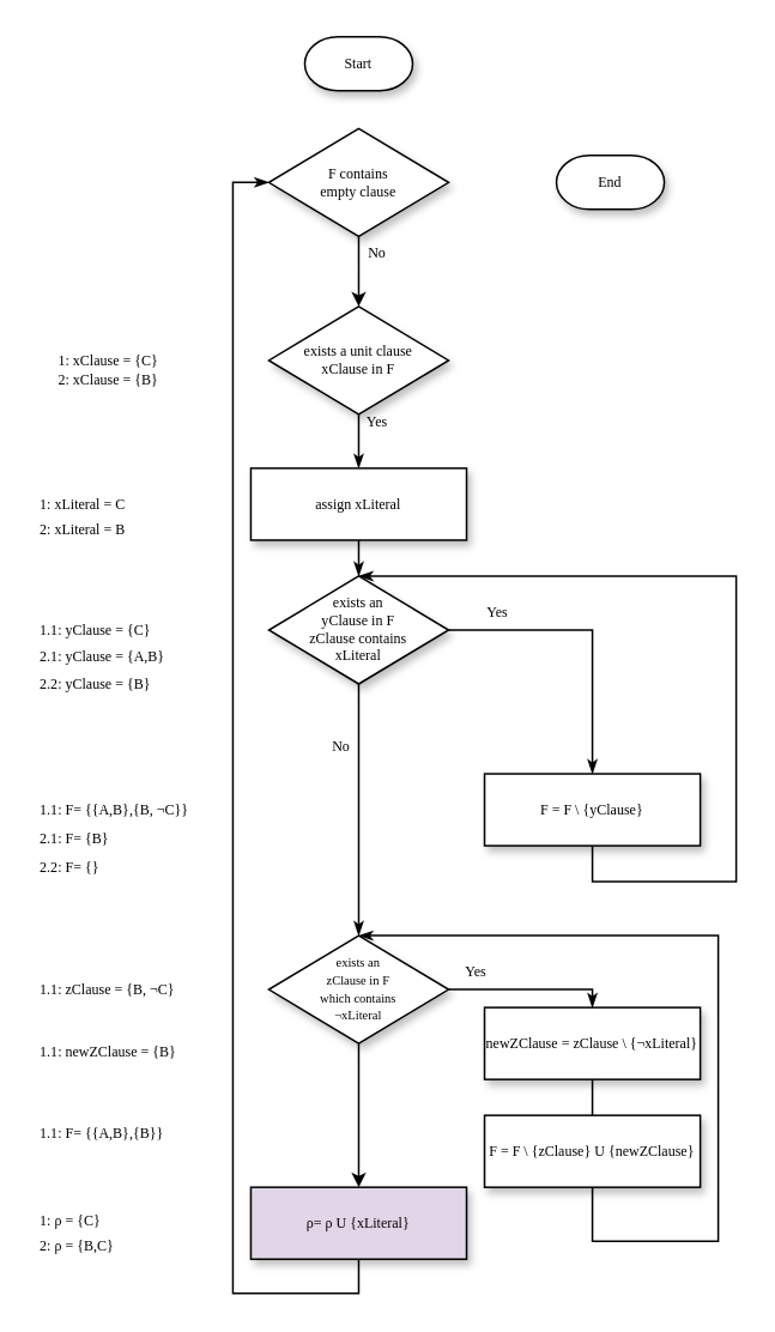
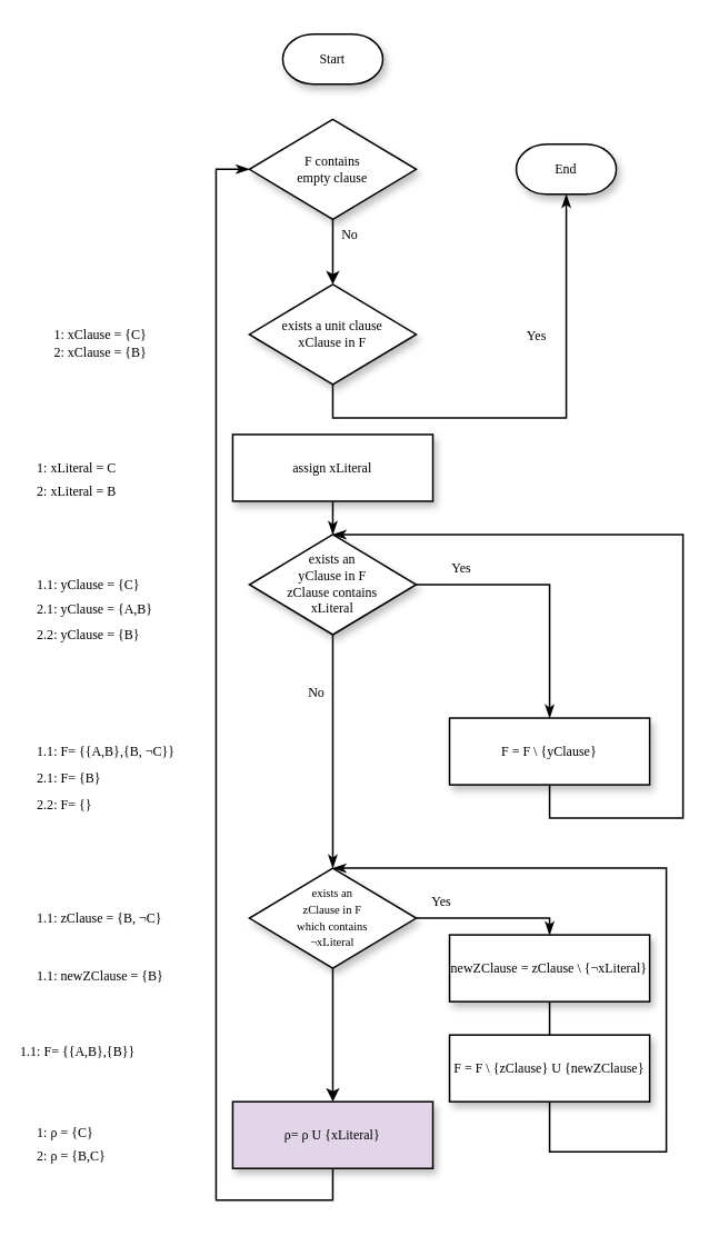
  <mxCell id="0" />
  <mxCell id="1" parent="0" />
  <mxCell id="2" value="No" style="edgeStyle=orthogonalEdgeStyle;rounded=0;orthogonalLoop=1;jettySize=auto;html=1;startSize=5;endSize=5;fontFamily=Verdana;fontSize=8;" edge="1" parent="1" source="3" target="13"><mxGeometry x="0.019" y="-14" relative="1" as="geometry"><mxPoint x="24" y="-10" as="offset" /></mxGeometry></mxCell>
  <mxCell id="3" value="F contains &lt;br&gt;empty clause" style="rhombus;whiteSpace=wrap;html=1;rounded=0;shadow=1;labelBackgroundColor=none;strokeWidth=1;fontFamily=Verdana;fontSize=8;align=center;" parent="1" vertex="1"><mxGeometry x="149" y="71" width="100" height="60" as="geometry" /></mxCell>
- <mxCell id="4" value="Yes" style="edgeStyle=orthogonalEdgeStyle;rounded=0;html=1;labelBackgroundColor=none;startSize=5;endArrow=classicThin;endFill=1;endSize=5;jettySize=auto;orthogonalLoop=1;strokeWidth=1;fontFamily=Verdana;fontSize=8;exitX=0.5;exitY=1;exitDx=0;exitDy=0;" parent="1" source="13" target="6" edge="1"><mxGeometry x="0.357" y="14" relative="1" as="geometry"><mxPoint x="239" y="230" as="sourcePoint" /><mxPoint x="-4" y="-10" as="offset" /></mxGeometry></mxCell>
+ <mxCell id="4" value="Yes" style="edgeStyle=orthogonalEdgeStyle;rounded=0;html=1;labelBackgroundColor=none;startSize=5;endArrow=classicThin;endFill=1;endSize=5;jettySize=auto;orthogonalLoop=1;strokeWidth=1;fontFamily=Verdana;fontSize=8;exitX=0.5;exitY=1;exitDx=0;exitDy=0;" parent="1" source="13" target="14" edge="1"><mxGeometry x="0.357" y="14" relative="1" as="geometry"><mxPoint x="239" y="230" as="sourcePoint" /><mxPoint x="-4" y="-10" as="offset" /></mxGeometry></mxCell>
  <mxCell id="5" style="edgeStyle=orthogonalEdgeStyle;rounded=0;html=1;labelBackgroundColor=none;startSize=5;endArrow=classicThin;endFill=1;endSize=5;jettySize=auto;orthogonalLoop=1;strokeWidth=1;fontFamily=Verdana;fontSize=8;entryX=0.5;entryY=0;entryDx=0;entryDy=0;" parent="1" source="6" target="9" edge="1"><mxGeometry relative="1" as="geometry"><mxPoint x="288.69" y="319.862" as="targetPoint" /><Array as="points"><mxPoint x="199" y="310" /><mxPoint x="199" y="310" /></Array></mxGeometry></mxCell>
  <mxCell id="6" value="assign xLiteral" style="whiteSpace=wrap;html=1;rounded=0;shadow=1;labelBackgroundColor=none;strokeWidth=1;fontFamily=Verdana;fontSize=8;align=center;spacing=6;" parent="1" vertex="1"><mxGeometry x="139" y="260" width="120" height="40" as="geometry" /></mxCell>
  <mxCell id="7" value="Yes" style="edgeStyle=orthogonalEdgeStyle;rounded=0;html=1;labelBackgroundColor=none;startSize=5;endArrow=classicThin;endFill=1;endSize=5;jettySize=auto;orthogonalLoop=1;strokeWidth=1;fontFamily=Verdana;fontSize=8" parent="1" source="9" target="11" edge="1"><mxGeometry x="-0.667" y="10" relative="1" as="geometry"><mxPoint as="offset" /></mxGeometry></mxCell>
  <mxCell id="8" value="No" style="edgeStyle=orthogonalEdgeStyle;rounded=0;html=1;labelBackgroundColor=none;startSize=5;endArrow=classicThin;endFill=1;endSize=5;jettySize=auto;orthogonalLoop=1;strokeWidth=1;fontFamily=Verdana;fontSize=8" parent="1" source="9" edge="1"><mxGeometry x="-0.5" y="-10" relative="1" as="geometry"><mxPoint as="offset" /><mxPoint x="199" y="520" as="targetPoint" /></mxGeometry></mxCell>
  <mxCell id="9" value="exists an &lt;br&gt;yClause in F&lt;br&gt;zClause contains &lt;br&gt;xLiteral" style="rhombus;whiteSpace=wrap;html=1;rounded=0;shadow=1;labelBackgroundColor=none;strokeWidth=1;fontFamily=Verdana;fontSize=8;align=center;" parent="1" vertex="1"><mxGeometry x="149" y="320" width="100" height="60" as="geometry" /></mxCell>
  <mxCell id="10" style="edgeStyle=orthogonalEdgeStyle;rounded=0;html=1;labelBackgroundColor=none;startSize=5;endArrow=classicThin;endFill=1;endSize=5;jettySize=auto;orthogonalLoop=1;strokeWidth=1;fontFamily=Verdana;fontSize=8;entryX=0.5;entryY=0;entryDx=0;entryDy=0;exitX=0.5;exitY=1;exitDx=0;exitDy=0;" parent="1" source="11" target="9" edge="1"><mxGeometry relative="1" as="geometry"><Array as="points"><mxPoint x="329" y="490" /><mxPoint x="409" y="490" /><mxPoint x="409" y="320" /></Array></mxGeometry></mxCell>
  <mxCell id="11" value="F = F \ {yClause}" style="whiteSpace=wrap;html=1;rounded=0;shadow=1;labelBackgroundColor=none;strokeWidth=1;fontFamily=Verdana;fontSize=8;align=center;" parent="1" vertex="1"><mxGeometry x="269" y="430" width="120" height="40" as="geometry" /></mxCell>
  <mxCell id="12" style="edgeStyle=orthogonalEdgeStyle;rounded=0;html=1;labelBackgroundColor=none;startSize=5;endArrow=classicThin;endFill=1;endSize=5;jettySize=auto;orthogonalLoop=1;strokeWidth=1;fontFamily=Verdana;fontSize=8;entryX=0;entryY=0.5;entryDx=0;entryDy=0;exitX=0.5;exitY=1;exitDx=0;exitDy=0;" parent="1" source="22" target="3" edge="1"><mxGeometry relative="1" as="geometry"><mxPoint x="199" y="700" as="sourcePoint" /><mxPoint x="89" y="139" as="targetPoint" /><Array as="points"><mxPoint x="199" y="719" /><mxPoint x="129" y="719" /><mxPoint x="129" y="101" /></Array></mxGeometry></mxCell>
  <mxCell id="13" value="exists a unit clause&lt;br&gt;xClause in F" style="rhombus;whiteSpace=wrap;html=1;rounded=0;shadow=1;labelBackgroundColor=none;strokeWidth=1;fontFamily=Verdana;fontSize=8;align=center;" vertex="1" parent="1"><mxGeometry x="149" y="170" width="100" height="60" as="geometry" /></mxCell>
  <mxCell id="14" value="End" style="strokeWidth=1;html=1;shape=mxgraph.flowchart.terminator;whiteSpace=wrap;rounded=0;shadow=1;labelBackgroundColor=none;fontFamily=Verdana;fontSize=8;align=center;" vertex="1" parent="1"><mxGeometry x="309" y="86" width="60" height="30" as="geometry" /></mxCell>
  <mxCell id="15" value="Yes" style="edgeStyle=orthogonalEdgeStyle;rounded=0;html=1;labelBackgroundColor=none;startSize=5;endArrow=classicThin;endFill=1;endSize=5;jettySize=auto;orthogonalLoop=1;strokeWidth=1;fontFamily=Verdana;fontSize=8;entryX=0.5;entryY=0;entryDx=0;entryDy=0;" edge="1" parent="1" source="17" target="19"><mxGeometry x="-0.667" y="10" relative="1" as="geometry"><mxPoint as="offset" /><Array as="points"><mxPoint x="329" y="550" /></Array></mxGeometry></mxCell>
  <mxCell id="16" value="" style="edgeStyle=orthogonalEdgeStyle;rounded=0;orthogonalLoop=1;jettySize=auto;html=1;startSize=5;endSize=5;fontFamily=Verdana;fontSize=8;" edge="1" parent="1" source="17"><mxGeometry relative="1" as="geometry"><mxPoint x="199" y="660" as="targetPoint" /></mxGeometry></mxCell>
  <mxCell id="17" value="&lt;font style=&quot;font-size: 7px&quot;&gt;exists an &lt;br&gt;zClause in F&lt;br&gt;which contains &lt;br&gt;¬xLiteral&lt;/font&gt;" style="rhombus;whiteSpace=wrap;html=1;rounded=0;shadow=1;labelBackgroundColor=none;strokeWidth=1;fontFamily=Verdana;fontSize=8;align=center;" vertex="1" parent="1"><mxGeometry x="149" y="520" width="100" height="60" as="geometry" /></mxCell>
  <mxCell id="18" style="edgeStyle=orthogonalEdgeStyle;rounded=0;html=1;labelBackgroundColor=none;startSize=5;endArrow=classicThin;endFill=1;endSize=5;jettySize=auto;orthogonalLoop=1;strokeWidth=1;fontFamily=Verdana;fontSize=8;entryX=0.5;entryY=0;entryDx=0;entryDy=0;exitX=0.5;exitY=1;exitDx=0;exitDy=0;" edge="1" parent="1" source="19" target="17"><mxGeometry relative="1" as="geometry"><Array as="points"><mxPoint x="329" y="690" /><mxPoint x="399" y="690" /><mxPoint x="399" y="520" /></Array></mxGeometry></mxCell>
  <mxCell id="19" value="newZClause = zClause \ {¬xLiteral}" style="whiteSpace=wrap;html=1;rounded=0;shadow=1;labelBackgroundColor=none;strokeWidth=1;fontFamily=Verdana;fontSize=8;align=center;" vertex="1" parent="1"><mxGeometry x="269" y="560" width="120" height="40" as="geometry" /></mxCell>
  <mxCell id="20" value="F = F \ {zClause} U {newZClause}" style="whiteSpace=wrap;html=1;rounded=0;shadow=1;labelBackgroundColor=none;strokeWidth=1;fontFamily=Verdana;fontSize=8;align=center;" vertex="1" parent="1"><mxGeometry x="269" y="620" width="120" height="40" as="geometry" /></mxCell>
  <mxCell id="21" value="Start" style="strokeWidth=1;html=1;shape=mxgraph.flowchart.terminator;whiteSpace=wrap;rounded=0;shadow=1;labelBackgroundColor=none;fontFamily=Verdana;fontSize=8;align=center;" vertex="1" parent="1"><mxGeometry x="169" y="20" width="60" height="30" as="geometry" /></mxCell>
  <mxCell id="22" value="ρ= ρ U {xLiteral}" style="whiteSpace=wrap;html=1;rounded=0;shadow=1;labelBackgroundColor=none;strokeWidth=1;fontFamily=Verdana;fontSize=8;align=center;fillColor=#e1d5e7;" vertex="1" parent="1"><mxGeometry x="139" y="660" width="120" height="40" as="geometry" /></mxCell>
  <mxCell id="23" value="1: xClause = {C}" style="text;html=1;strokeColor=none;fillColor=none;align=center;verticalAlign=middle;whiteSpace=wrap;rounded=0;fontFamily=Verdana;fontSize=8;" vertex="1" parent="1"><mxGeometry x="20" y="190" width="80" height="20" as="geometry" /></mxCell>
  <mxCell id="24" value="1: xLiteral = C" style="text;html=1;strokeColor=none;fillColor=none;align=left;verticalAlign=middle;whiteSpace=wrap;rounded=0;fontFamily=Verdana;fontSize=8;" vertex="1" parent="1"><mxGeometry x="20" y="270" width="80" height="20" as="geometry" /></mxCell>
  <mxCell id="25" value="1.1: yClause = {C}" style="text;html=1;strokeColor=none;fillColor=none;align=left;verticalAlign=middle;whiteSpace=wrap;rounded=0;fontFamily=Verdana;fontSize=8;" vertex="1" parent="1"><mxGeometry x="20" y="340" width="90" height="20" as="geometry" /></mxCell>
  <mxCell id="26" value="1.1: F= {{A,B},{B, ¬C}}" style="text;html=1;strokeColor=none;fillColor=none;align=left;verticalAlign=middle;whiteSpace=wrap;rounded=0;fontFamily=Verdana;fontSize=8;" vertex="1" parent="1"><mxGeometry x="20" y="440" width="120" height="20" as="geometry" /></mxCell>
  <mxCell id="27" value="1.1: zClause = {B, ¬C}" style="text;html=1;strokeColor=none;fillColor=none;align=left;verticalAlign=middle;whiteSpace=wrap;rounded=0;fontFamily=Verdana;fontSize=8;" vertex="1" parent="1"><mxGeometry x="20" y="540" width="100" height="20" as="geometry" /></mxCell>
  <mxCell id="28" value="1.1: newZClause = {B}" style="text;html=1;strokeColor=none;fillColor=none;align=left;verticalAlign=middle;whiteSpace=wrap;rounded=0;fontFamily=Verdana;fontSize=8;" vertex="1" parent="1"><mxGeometry x="20" y="575" width="100" height="20" as="geometry" /></mxCell>
- <mxCell id="29" value="1.1: F= {{A,B},{B}}" style="text;html=1;strokeColor=none;fillColor=none;align=left;verticalAlign=middle;whiteSpace=wrap;rounded=0;fontFamily=Verdana;fontSize=8;" vertex="1" parent="1"><mxGeometry x="20" y="620" width="98" height="20" as="geometry" /></mxCell>
+ <mxCell id="29" value="1.1: F= {{A,B},{B}}" style="text;html=1;strokeColor=none;fillColor=none;align=left;verticalAlign=middle;whiteSpace=wrap;rounded=0;fontFamily=Verdana;fontSize=8;" vertex="1" parent="1"><mxGeometry x="10" y="620" width="98" height="20" as="geometry" /></mxCell>
  <mxCell id="30" value="1:&amp;nbsp;ρ = {C}" style="text;html=1;strokeColor=none;fillColor=none;align=left;verticalAlign=middle;whiteSpace=wrap;rounded=0;fontFamily=Verdana;fontSize=8;" vertex="1" parent="1"><mxGeometry x="20" y="669" width="50" height="20" as="geometry" /></mxCell>
  <mxCell id="31" value="2: xClause = {B}" style="text;html=1;strokeColor=none;fillColor=none;align=center;verticalAlign=middle;whiteSpace=wrap;rounded=0;fontFamily=Verdana;fontSize=8;" vertex="1" parent="1"><mxGeometry x="20" y="201" width="80" height="20" as="geometry" /></mxCell>
  <mxCell id="32" value="2: xLiteral = B" style="text;html=1;strokeColor=none;fillColor=none;align=left;verticalAlign=middle;whiteSpace=wrap;rounded=0;fontFamily=Verdana;fontSize=8;" vertex="1" parent="1"><mxGeometry x="20" y="284" width="80" height="20" as="geometry" /></mxCell>
  <mxCell id="33" value="2.1: yClause = {A,B}" style="text;html=1;strokeColor=none;fillColor=none;align=left;verticalAlign=middle;whiteSpace=wrap;rounded=0;fontFamily=Verdana;fontSize=8;" vertex="1" parent="1"><mxGeometry x="20" y="355" width="93" height="20" as="geometry" /></mxCell>
  <mxCell id="34" value="2.1: F= {B}" style="text;html=1;strokeColor=none;fillColor=none;align=left;verticalAlign=middle;whiteSpace=wrap;rounded=0;fontFamily=Verdana;fontSize=8;" vertex="1" parent="1"><mxGeometry x="20" y="456" width="70" height="20" as="geometry" /></mxCell>
  <mxCell id="35" value="2.2: yClause = {B}" style="text;html=1;strokeColor=none;fillColor=none;align=left;verticalAlign=middle;whiteSpace=wrap;rounded=0;fontFamily=Verdana;fontSize=8;" vertex="1" parent="1"><mxGeometry x="20" y="370" width="93" height="20" as="geometry" /></mxCell>
  <mxCell id="36" value="2.2: F= {}" style="text;html=1;strokeColor=none;fillColor=none;align=left;verticalAlign=middle;whiteSpace=wrap;rounded=0;fontFamily=Verdana;fontSize=8;" vertex="1" parent="1"><mxGeometry x="20" y="472" width="70" height="20" as="geometry" /></mxCell>
  <mxCell id="37" value="2:&amp;nbsp;ρ = {B,C}" style="text;html=1;strokeColor=none;fillColor=none;align=left;verticalAlign=middle;whiteSpace=wrap;rounded=0;fontFamily=Verdana;fontSize=8;" vertex="1" parent="1"><mxGeometry x="20" y="683" width="60" height="20" as="geometry" /></mxCell>
